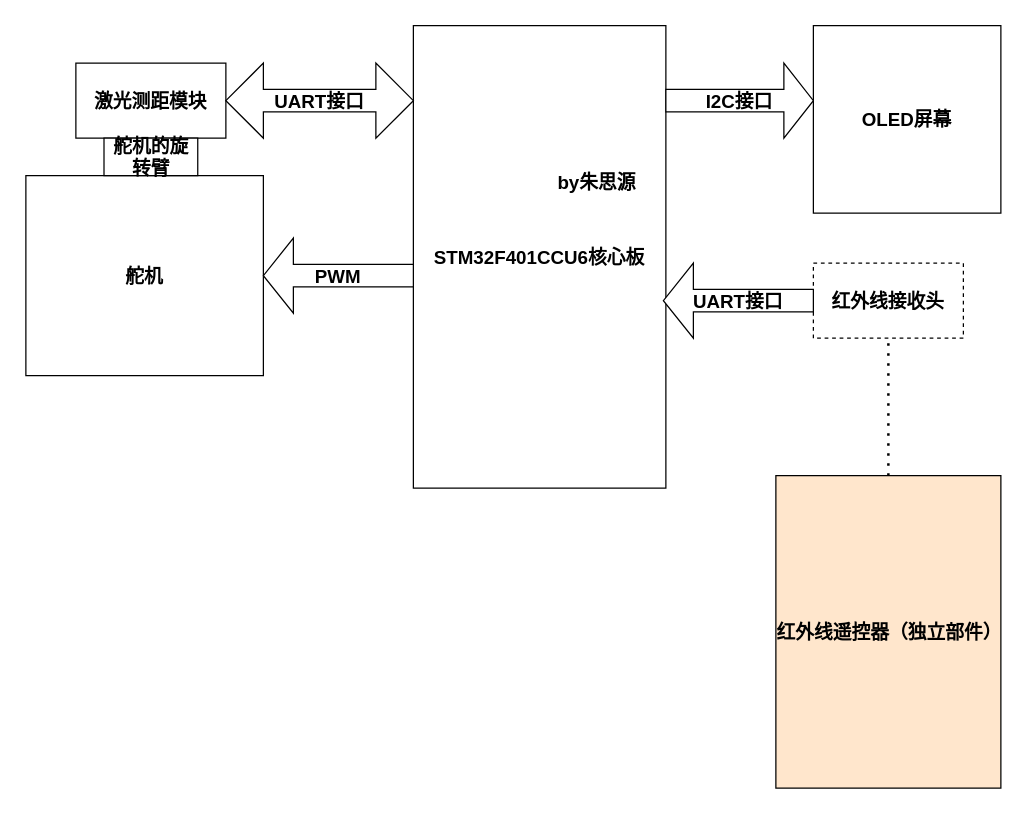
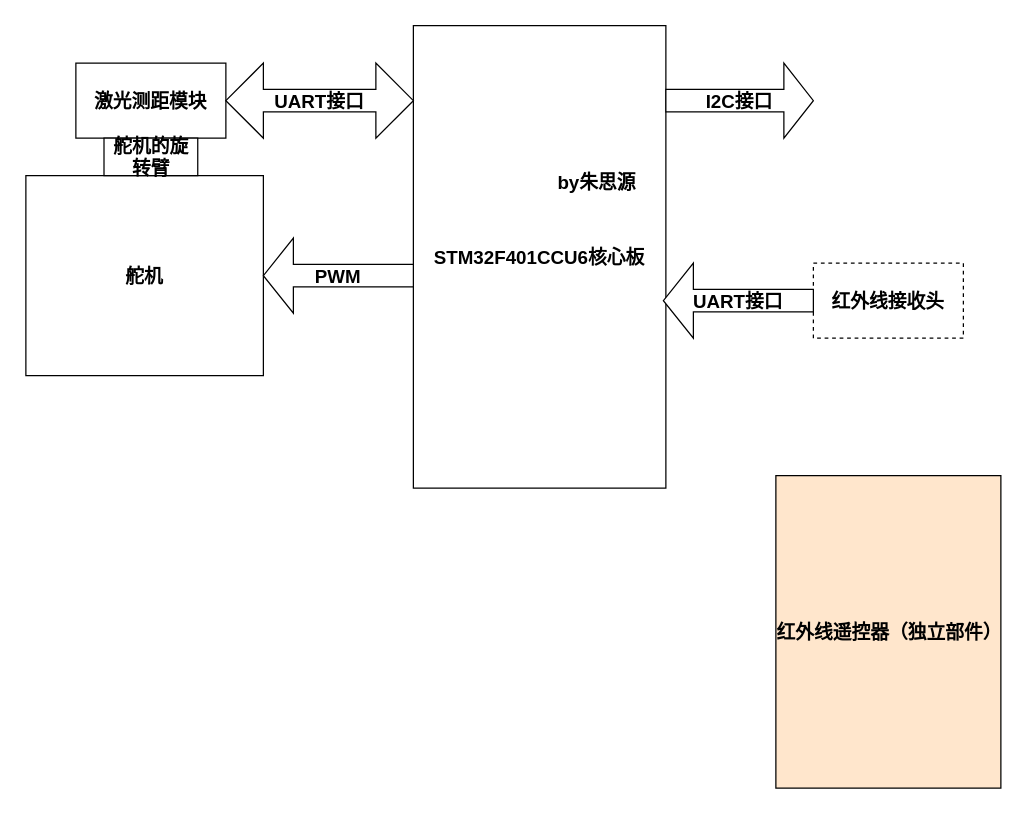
  <mxCell id="0" />
  <mxCell id="1" parent="0" />
  <mxCell id="2" value="STM32F401CCU6核心板" style="rounded=0;whiteSpace=wrap;html=1;fontStyle=1;fontSize=15;" parent="1" vertex="1"><mxGeometry x="330" y="20" width="202" height="370" as="geometry" /></mxCell>
  <mxCell id="3" value="激光测距模块" style="rounded=0;whiteSpace=wrap;html=1;fontStyle=1;fontSize=15;" parent="1" vertex="1"><mxGeometry x="60" y="50" width="120" height="60" as="geometry" /></mxCell>
  <mxCell id="4" value="舵机" style="rounded=0;whiteSpace=wrap;html=1;fontStyle=1;fontSize=15;" parent="1" vertex="1"><mxGeometry x="20" y="140" width="190" height="160" as="geometry" /></mxCell>
  <mxCell id="5" value="UART接口" style="shape=doubleArrow;whiteSpace=wrap;html=1;fontStyle=1;fontSize=15;" parent="1" vertex="1"><mxGeometry x="180" y="50" width="150" height="60" as="geometry" /></mxCell>
  <mxCell id="6" value="PWM" style="shape=singleArrow;direction=west;whiteSpace=wrap;html=1;fontStyle=1;fontSize=15;" parent="1" vertex="1"><mxGeometry x="210" y="190" width="120" height="60" as="geometry" /></mxCell>
  <mxCell id="7" value="舵机的旋转臂" style="rounded=0;whiteSpace=wrap;html=1;fontStyle=1;fontSize=15;" parent="1" vertex="1"><mxGeometry x="82.5" y="110" width="75" height="30" as="geometry" /></mxCell>
- <mxCell id="8" value="OLED屏幕" style="whiteSpace=wrap;html=1;aspect=fixed;fontStyle=1;fontSize=15;" parent="1" vertex="1"><mxGeometry x="650" y="20" width="150" height="150" as="geometry" /></mxCell>
  <mxCell id="9" value="I2C接口" style="shape=singleArrow;whiteSpace=wrap;html=1;fontStyle=1;fontSize=15;" parent="1" vertex="1"><mxGeometry x="532" y="50" width="118" height="60" as="geometry" /></mxCell>
  <mxCell id="10" value="红外线接收头" style="rounded=0;whiteSpace=wrap;html=1;fontStyle=1;fontSize=15;dashed=1;" parent="1" vertex="1"><mxGeometry x="650" y="210" width="120" height="60" as="geometry" /></mxCell>
  <mxCell id="11" value="UART接口" style="shape=singleArrow;direction=west;whiteSpace=wrap;html=1;fontStyle=1;fontSize=15;" parent="1" vertex="1"><mxGeometry x="530" y="210" width="120" height="60" as="geometry" /></mxCell>
  <mxCell id="12" value="红外线遥控器（独立部件）" style="rounded=0;whiteSpace=wrap;html=1;fontStyle=1;fontSize=15;fillColor=#ffe6cc;" parent="1" vertex="1"><mxGeometry x="620" y="380" width="180" height="250" as="geometry" /></mxCell>
  <mxCell id="13" value="by朱思源" style="text;html=1;strokeColor=none;fillColor=none;align=center;verticalAlign=middle;whiteSpace=wrap;rounded=0;fontStyle=1;fontSize=15;" parent="1" vertex="1"><mxGeometry x="439" y="130" width="76" height="30" as="geometry" /></mxCell>
- <mxCell id="14" value="" style="endArrow=none;dashed=1;html=1;dashPattern=1 3;strokeWidth=2;exitX=0.5;exitY=0;exitDx=0;exitDy=0;entryX=0.5;entryY=1;entryDx=0;entryDy=0;" edge="1" parent="1" source="12" target="10"><mxGeometry width="50" height="50" relative="1" as="geometry"><mxPoint x="520" y="280" as="sourcePoint" /><mxPoint x="570" y="230" as="targetPoint" /></mxGeometry></mxCell>
